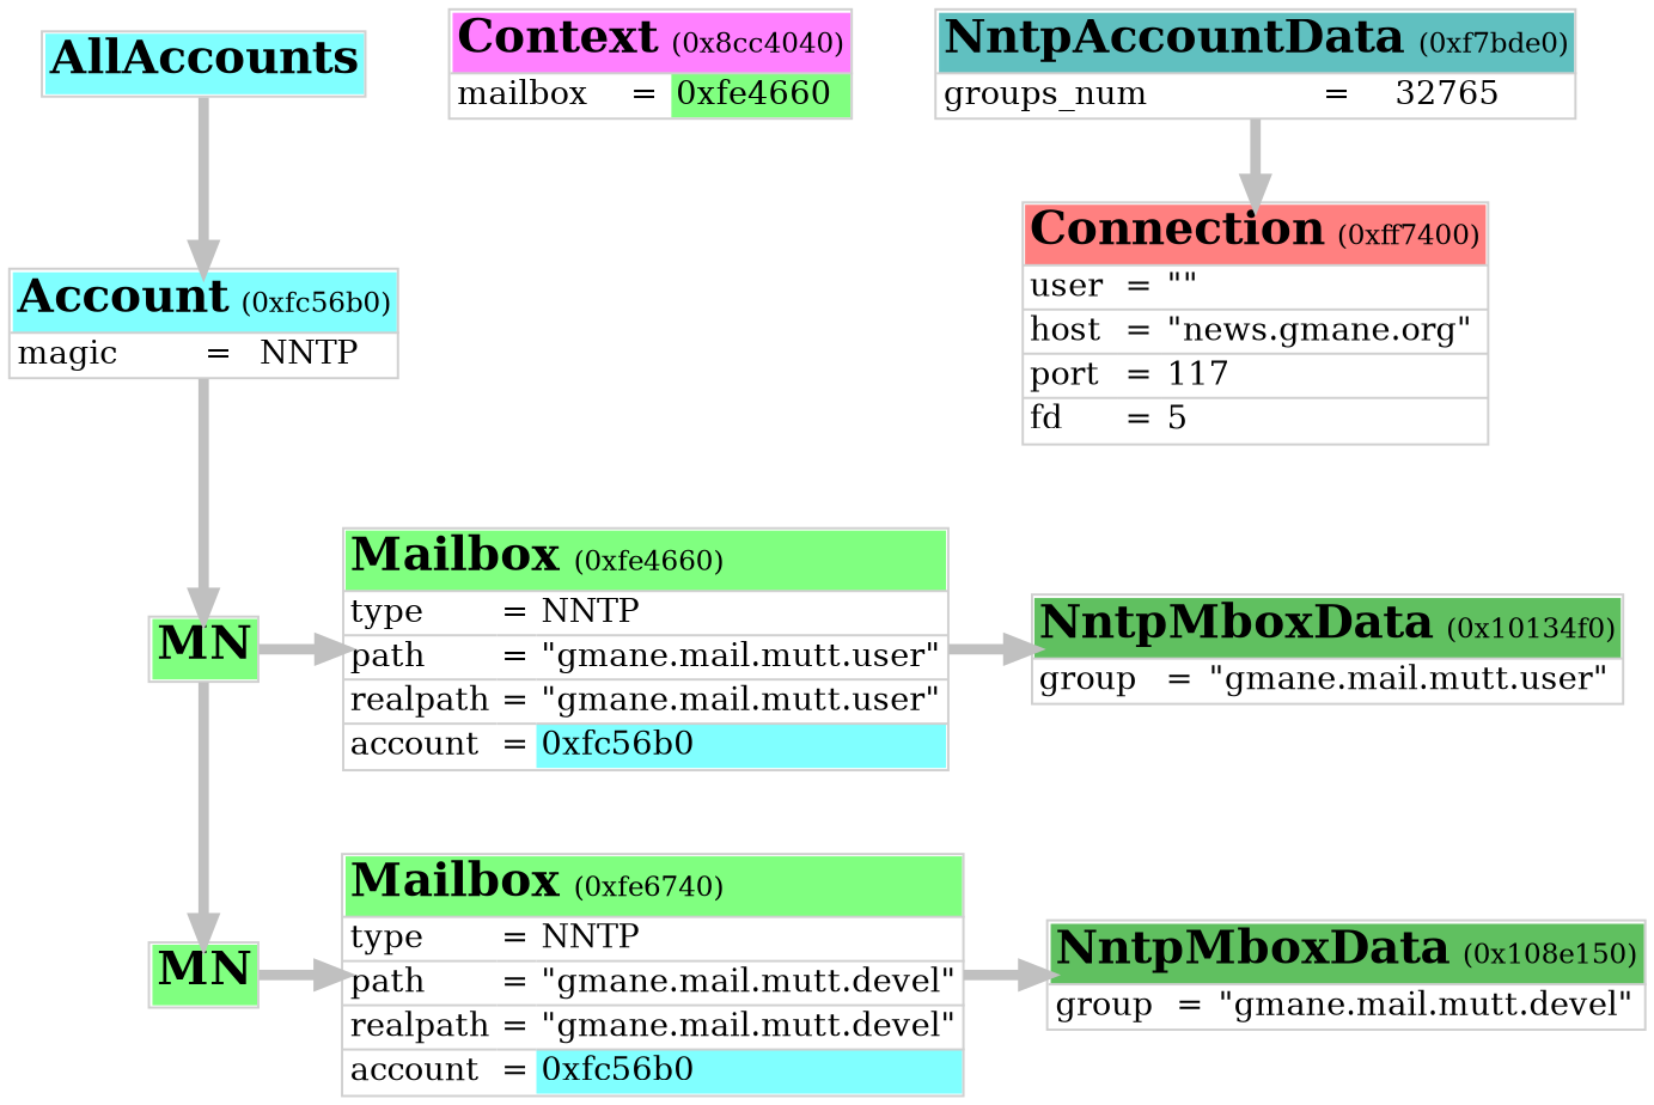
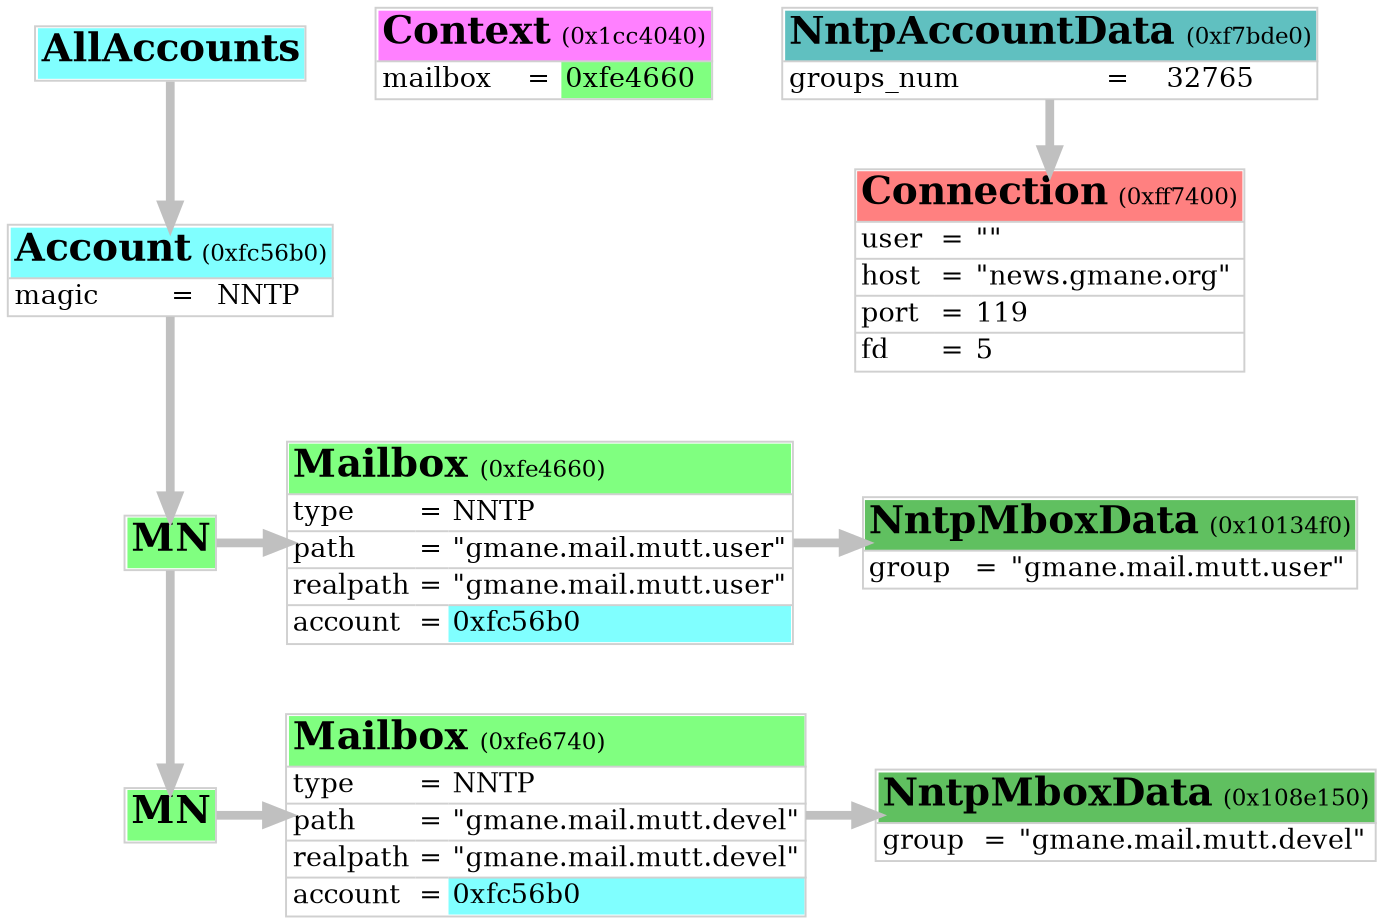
  digraph {
    nodesep=0.5
    rankdir=TB
    ranksep=0.5
    node [shape=plain]
    edge [arrowsize=1.0 color="#c0c0c0" penwidth=4.5]
    n1 [label=<<table cellspacing="0" border="1" rows="*" color="#d0d0d0"> 		<tr> 			<td border="0" bgcolor="#80ffff" port="top"><font color="#000000" point-size="20"><b>AllAccounts</b></font></td> 		</tr> 		</table>>]
-   n2 [label=<<table cellspacing="0" border="1" rows="*" color="#d0d0d0"> 		<tr> 			<td border="0" align="left" bgcolor="#ff80ff" port="top" colspan="3"><font color="#000000" point-size="20"><b>Context</b></font> <font point-size="12">(0x8cc4040)</font></td> 		</tr> 		<tr> 			<td border="0" align="left">mailbox</td> 			<td border="0">=</td> 			<td border="0" align="left" bgcolor="#80ff80">0xfe4660</td> 		</tr> 		</table>>]
+   n2 [label=<<table cellspacing="0" border="1" rows="*" color="#d0d0d0"> 		<tr> 			<td border="0" align="left" bgcolor="#ff80ff" port="top" colspan="3"><font color="#000000" point-size="20"><b>Context</b></font> <font point-size="12">(0x1cc4040)</font></td> 		</tr> 		<tr> 			<td border="0" align="left">mailbox</td> 			<td border="0">=</td> 			<td border="0" align="left" bgcolor="#80ff80">0xfe4660</td> 		</tr> 		</table>>]
    n3 [label=<<table cellspacing="0" border="1" rows="*" color="#d0d0d0"> 		<tr> 			<td border="0" align="left" bgcolor="#80ffff" port="top" colspan="3"><font color="#000000" point-size="20"><b>Account</b></font> <font point-size="12">(0xfc56b0)</font></td> 		</tr> 		<tr> 			<td border="0" align="left">magic</td> 			<td border="0">=</td> 			<td border="0" align="left">NNTP</td> 		</tr> 		</table>>]
    n4 [label=<<table cellspacing="0" border="1" rows="*" color="#d0d0d0"> 		<tr> 			<td border="0" bgcolor="#80ff80" port="top"><font color="#000000" point-size="20"><b>MN</b></font></td> 		</tr> 		</table>>]
    n5 [label=<<table cellspacing="0" border="1" rows="*" color="#d0d0d0"> 		<tr> 			<td border="0" align="left" bgcolor="#80ff80" port="top" colspan="3"><font color="#000000" point-size="20"><b>Mailbox</b></font> <font point-size="12">(0xfe4660)</font></td> 		</tr> 		<tr> 			<td border="0" align="left">type</td> 			<td border="0">=</td> 			<td border="0" align="left">NNTP</td> 		</tr> 		<tr> 			<td border="0" align="left">path</td> 			<td border="0">=</td> 			<td border="0" align="left">"gmane.mail.mutt.user"</td> 		</tr> 		<tr> 			<td border="0" align="left">realpath</td> 			<td border="0">=</td> 			<td border="0" align="left">"gmane.mail.mutt.user"</td> 		</tr> 		<tr> 			<td border="0" align="left">account</td> 			<td border="0">=</td> 			<td border="0" align="left" bgcolor="#80ffff">0xfc56b0</td> 		</tr> 		</table>>]
    n6 [label=<<table cellspacing="0" border="1" rows="*" color="#d0d0d0"> 		<tr> 			<td border="0" align="left" bgcolor="#60c060" port="top" colspan="3"><font color="#000000" point-size="20"><b>NntpMboxData</b></font> <font point-size="12">(0x10134f0)</font></td> 		</tr> 		<tr> 			<td border="0" align="left">group</td> 			<td border="0">=</td> 			<td border="0" align="left">"gmane.mail.mutt.user"</td> 		</tr> 		</table>>]
    n7 [label=<<table cellspacing="0" border="1" rows="*" color="#d0d0d0"> 		<tr> 			<td border="0" bgcolor="#80ff80" port="top"><font color="#000000" point-size="20"><b>MN</b></font></td> 		</tr> 		</table>>]
    n8 [label=<<table cellspacing="0" border="1" rows="*" color="#d0d0d0"> 		<tr> 			<td border="0" align="left" bgcolor="#80ff80" port="top" colspan="3"><font color="#000000" point-size="20"><b>Mailbox</b></font> <font point-size="12">(0xfe6740)</font></td> 		</tr> 		<tr> 			<td border="0" align="left">type</td> 			<td border="0">=</td> 			<td border="0" align="left">NNTP</td> 		</tr> 		<tr> 			<td border="0" align="left">path</td> 			<td border="0">=</td> 			<td border="0" align="left">"gmane.mail.mutt.devel"</td> 		</tr> 		<tr> 			<td border="0" align="left">realpath</td> 			<td border="0">=</td> 			<td border="0" align="left">"gmane.mail.mutt.devel"</td> 		</tr> 		<tr> 			<td border="0" align="left">account</td> 			<td border="0">=</td> 			<td border="0" align="left" bgcolor="#80ffff">0xfc56b0</td> 		</tr> 		</table>>]
    n9 [label=<<table cellspacing="0" border="1" rows="*" color="#d0d0d0"> 		<tr> 			<td border="0" align="left" bgcolor="#60c060" port="top" colspan="3"><font color="#000000" point-size="20"><b>NntpMboxData</b></font> <font point-size="12">(0x108e150)</font></td> 		</tr> 		<tr> 			<td border="0" align="left">group</td> 			<td border="0">=</td> 			<td border="0" align="left">"gmane.mail.mutt.devel"</td> 		</tr> 		</table>>]
    n10 [label=<<table cellspacing="0" border="1" rows="*" color="#d0d0d0"> 		<tr> 			<td border="0" align="left" bgcolor="#60c0c0" port="top" colspan="3"><font color="#000000" point-size="20"><b>NntpAccountData</b></font> <font point-size="12">(0xf7bde0)</font></td> 		</tr> 		<tr> 			<td border="0" align="left">groups_num</td> 			<td border="0">=</td> 			<td border="0" align="left">32765</td> 		</tr> 		</table>>]
-   n11 [label=<<table cellspacing="0" border="1" rows="*" color="#d0d0d0"> 		<tr> 			<td border="0" align="left" bgcolor="#ff8080" port="top" colspan="3"><font color="#000000" point-size="20"><b>Connection</b></font> <font point-size="12">(0xff7400)</font></td> 		</tr> 		<tr> 			<td border="0" align="left">user</td> 			<td border="0">=</td> 			<td border="0" align="left">""</td> 		</tr> 		<tr> 			<td border="0" align="left">host</td> 			<td border="0">=</td> 			<td border="0" align="left">"news.gmane.org"</td> 		</tr> 		<tr> 			<td border="0" align="left">port</td> 			<td border="0">=</td> 			<td border="0" align="left">117</td> 		</tr> 		<tr> 			<td border="0" align="left">fd</td> 			<td border="0">=</td> 			<td border="0" align="left">5</td> 		</tr> 		</table>>]
+   n11 [label=<<table cellspacing="0" border="1" rows="*" color="#d0d0d0"> 		<tr> 			<td border="0" align="left" bgcolor="#ff8080" port="top" colspan="3"><font color="#000000" point-size="20"><b>Connection</b></font> <font point-size="12">(0xff7400)</font></td> 		</tr> 		<tr> 			<td border="0" align="left">user</td> 			<td border="0">=</td> 			<td border="0" align="left">""</td> 		</tr> 		<tr> 			<td border="0" align="left">host</td> 			<td border="0">=</td> 			<td border="0" align="left">"news.gmane.org"</td> 		</tr> 		<tr> 			<td border="0" align="left">port</td> 			<td border="0">=</td> 			<td border="0" align="left">119</td> 		</tr> 		<tr> 			<td border="0" align="left">fd</td> 			<td border="0">=</td> 			<td border="0" align="left">5</td> 		</tr> 		</table>>]
    subgraph sub_1 {
      rank=same
      n1
      n2
    }
    subgraph sub_2 {
      rank=same
      n3
    }
    subgraph sub_3 {
      rank=same
      n4
      n5
      n6
    }
    subgraph sub_4 {
      rank=same
      n7
      n8
      n9
    }
    n1 -> n3
    n3 -> n4
    n4 -> n5
    n4 -> n7
    n5 -> n6
    n7 -> n8
    n8 -> n9
    n10 -> n11
  }
